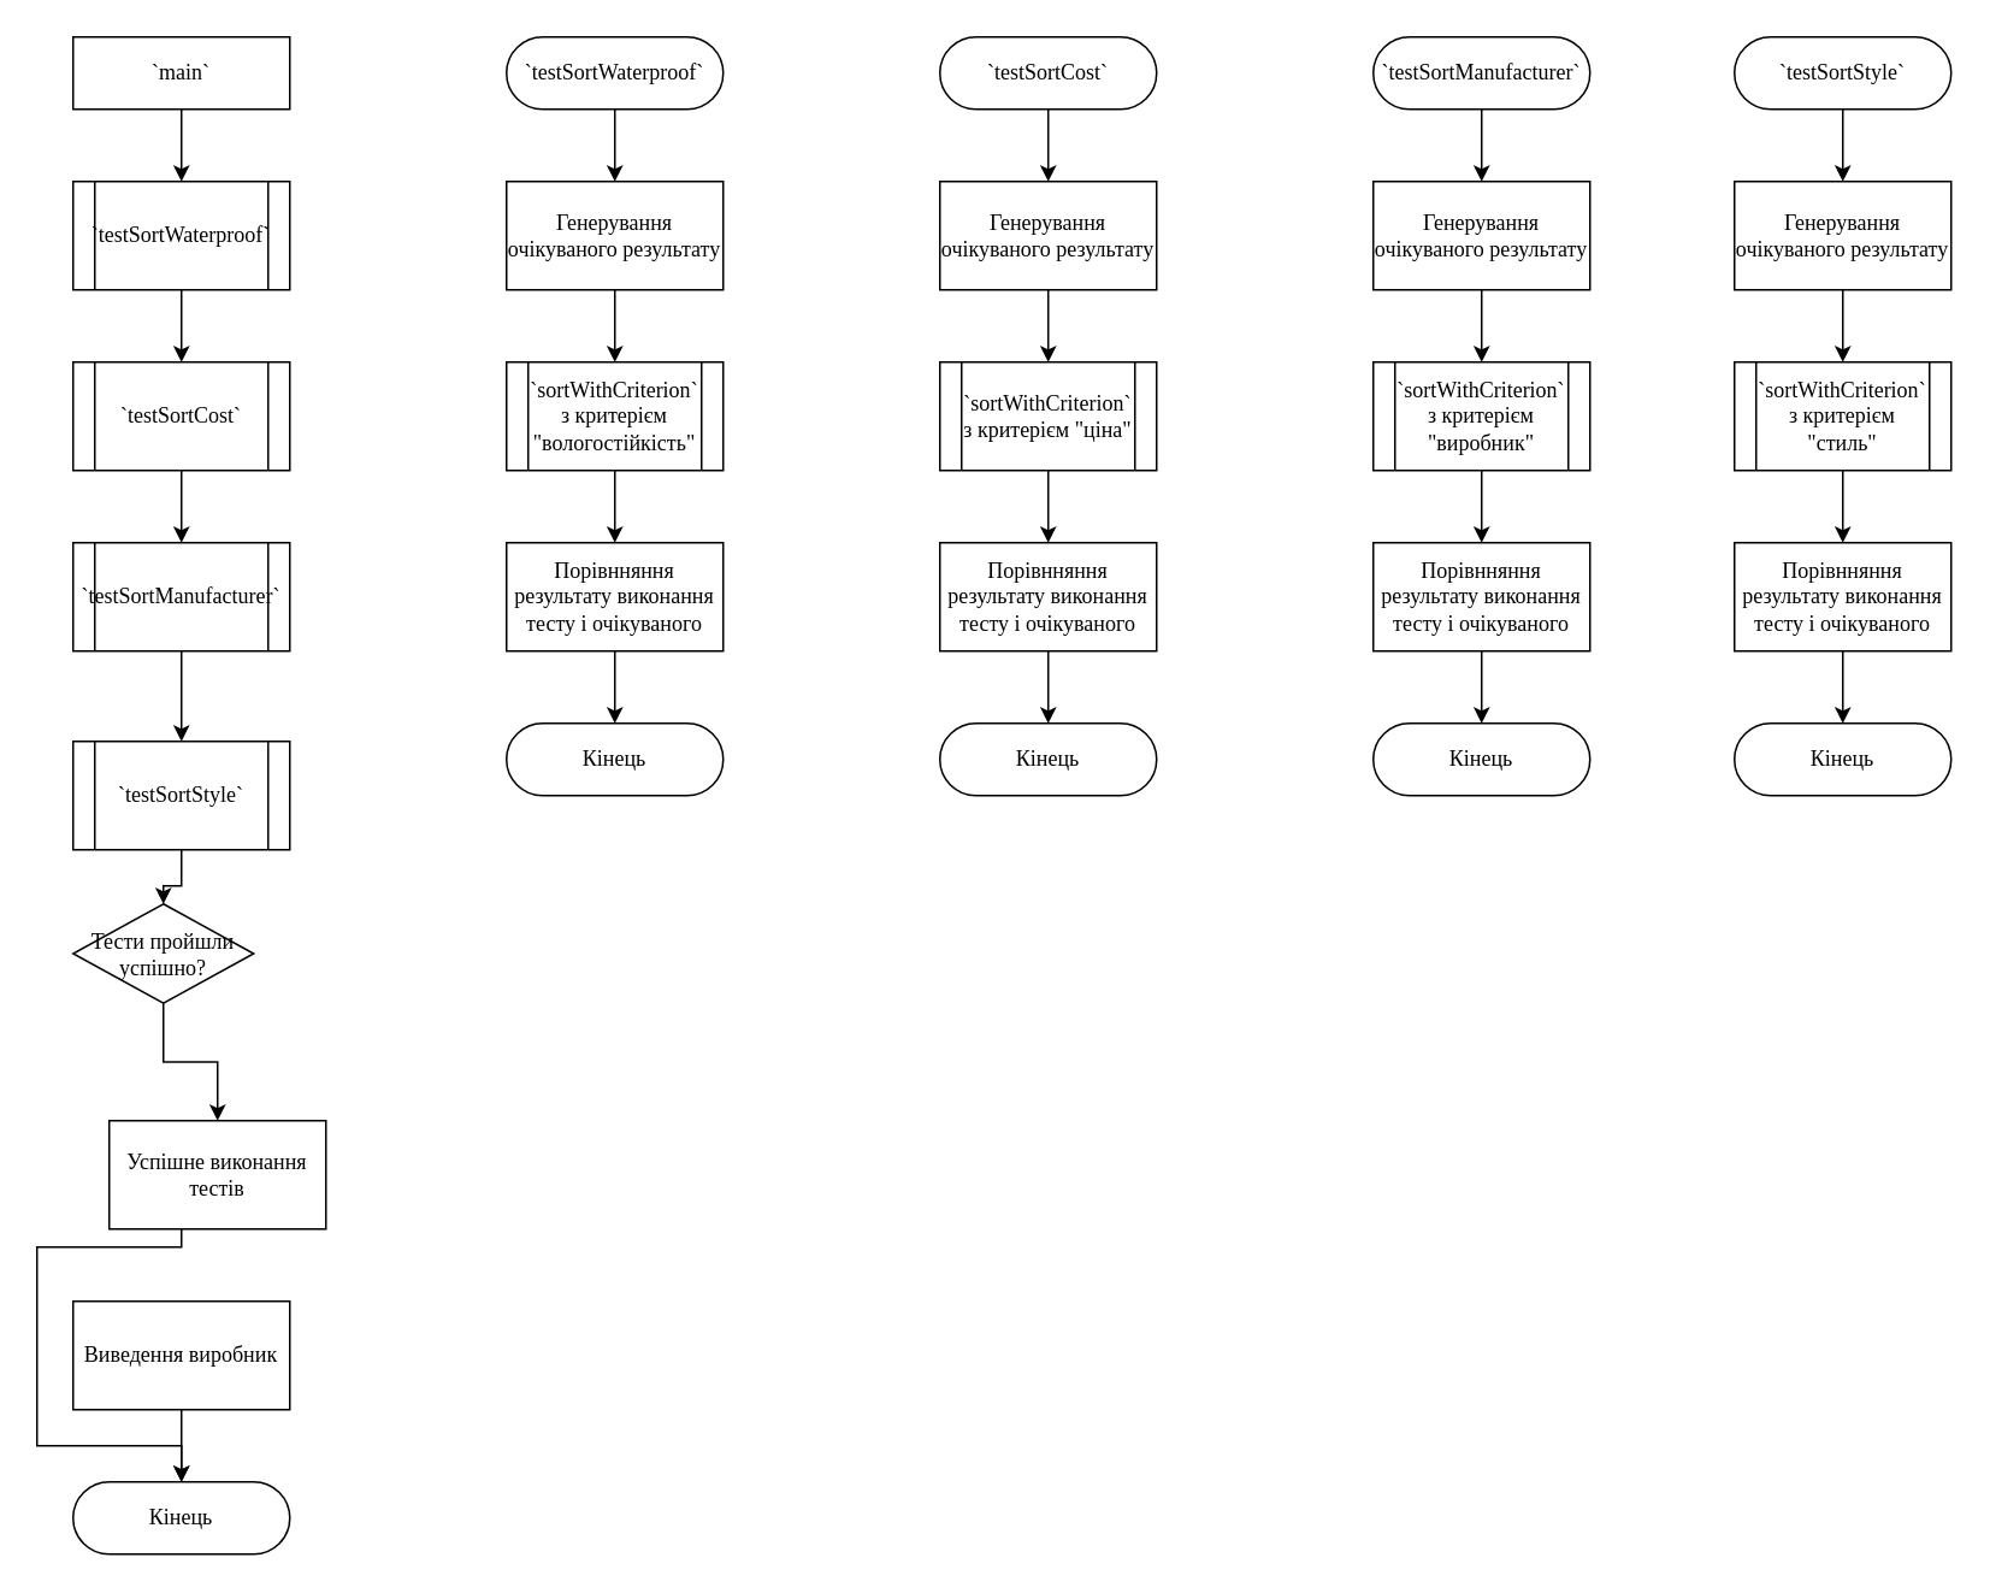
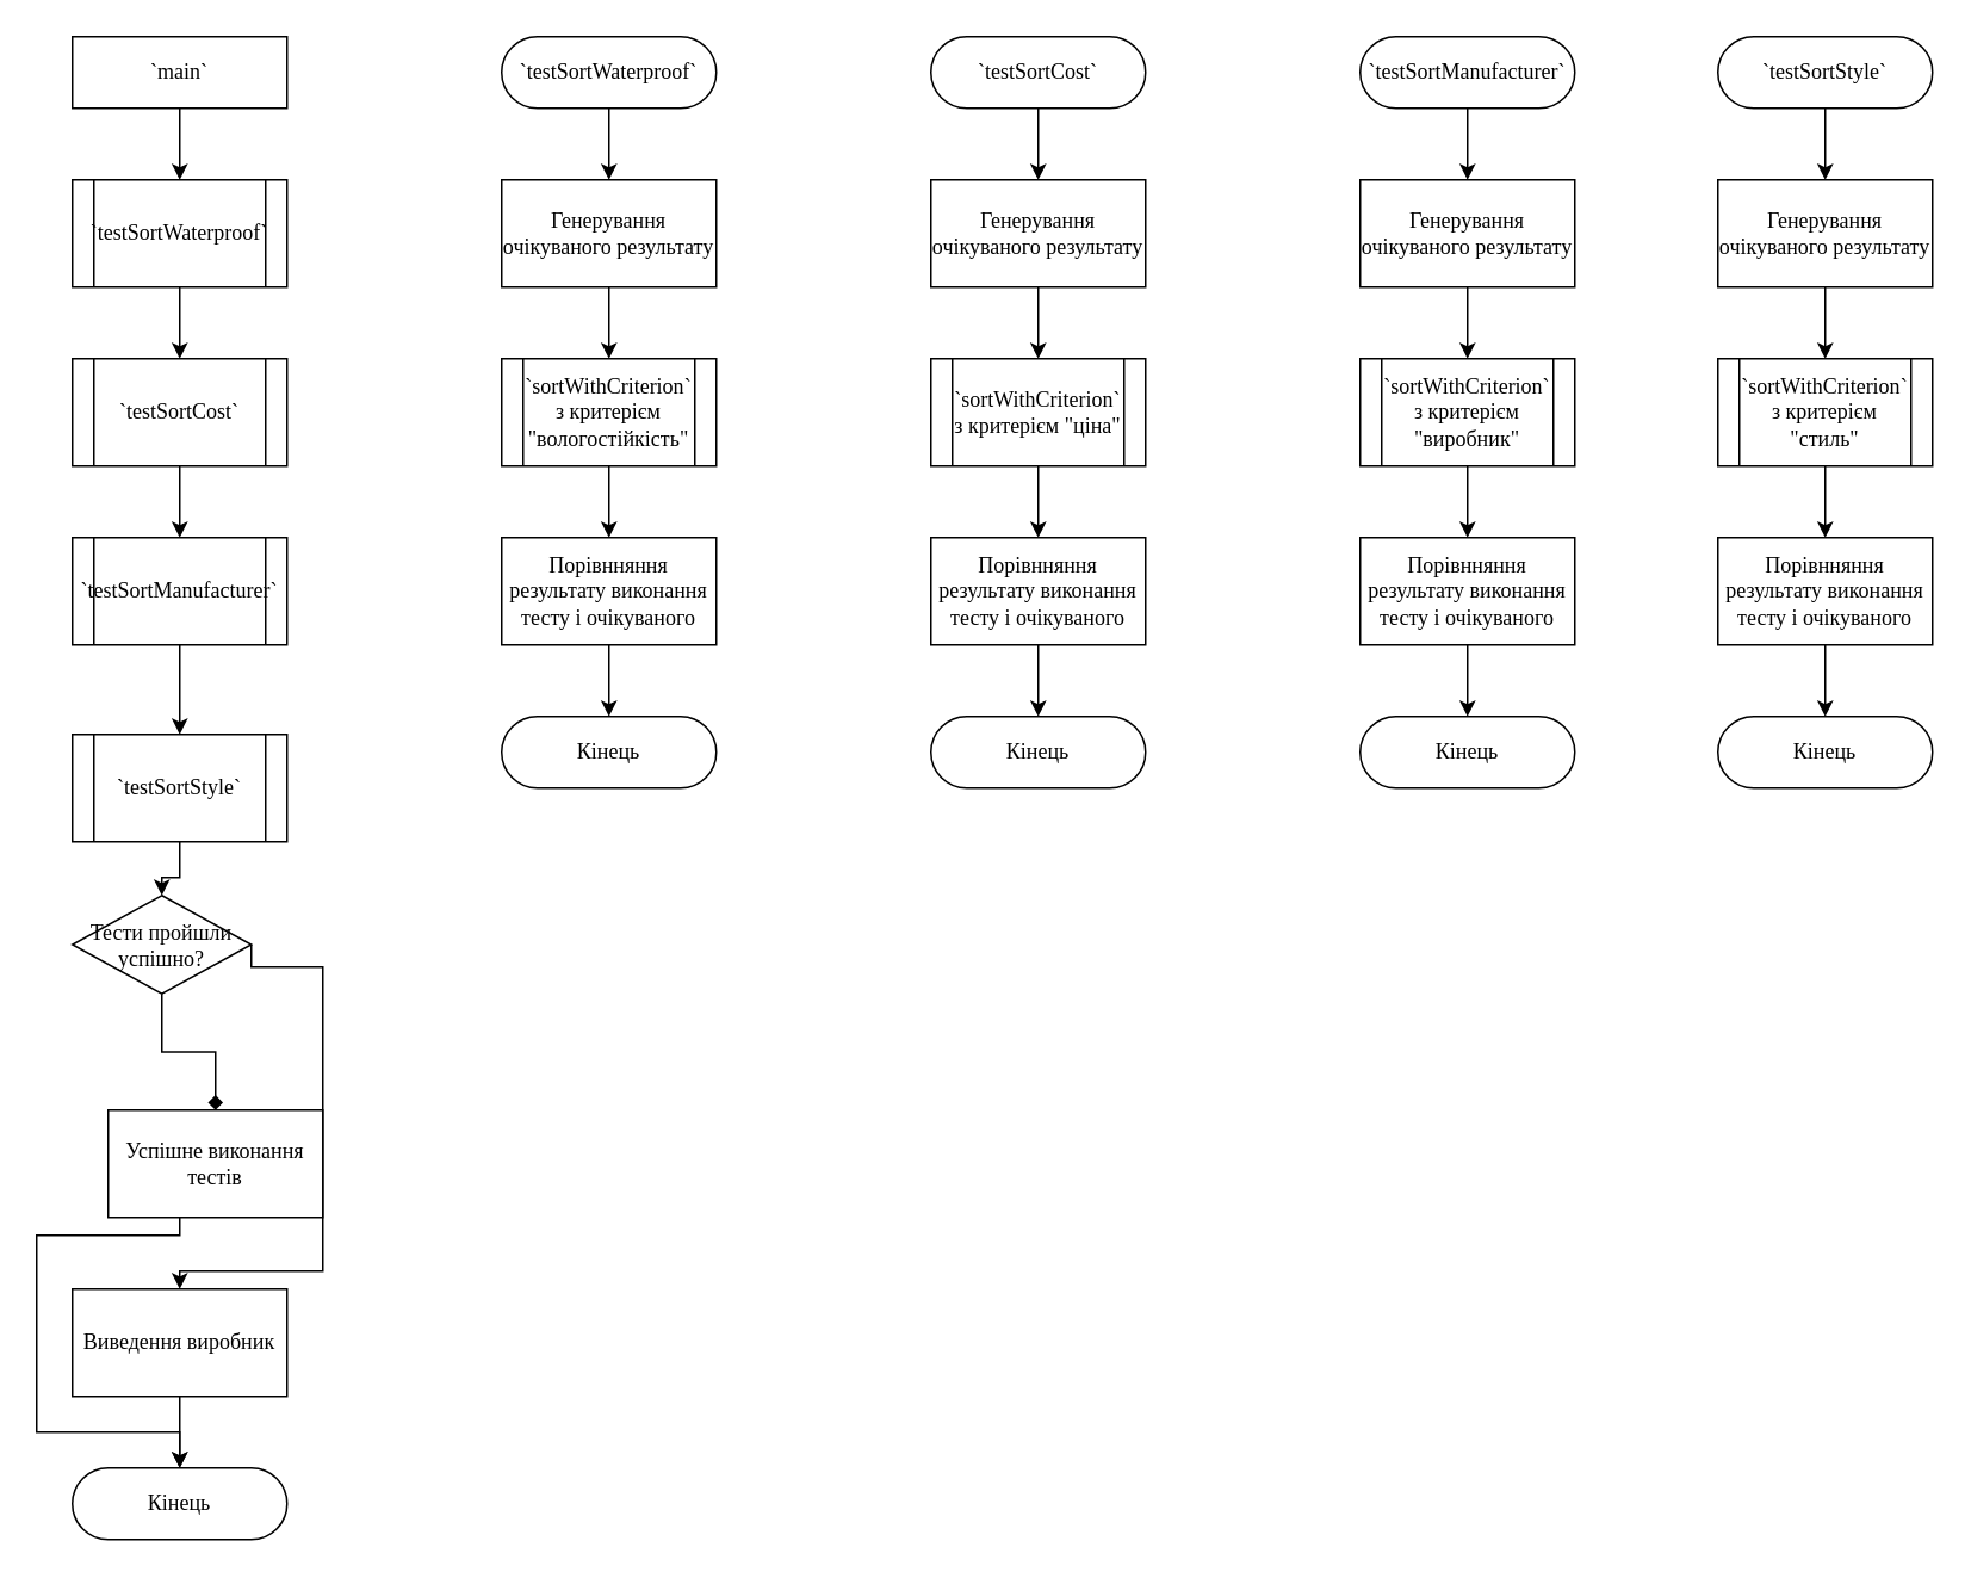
  <mxCell id="0" />
  <mxCell id="1" parent="0" />
  <mxCell id="2" value="" style="edgeStyle=orthogonalEdgeStyle;rounded=0;orthogonalLoop=1;jettySize=auto;html=1;fontFamily=Times New Roman;fontSize=12;labelBackgroundColor=none;" edge="1" parent="1" source="3" target="5"><mxGeometry relative="1" as="geometry" /></mxCell>
  <mxCell id="3" value="`main`" style="whiteSpace=wrap;html=1;arcSize=50;fontFamily=Times New Roman;fontSize=12;labelBackgroundColor=none;rounded=0;" vertex="1" parent="1"><mxGeometry x="40" y="20" width="120" height="40" as="geometry" /></mxCell>
  <mxCell id="4" value="" style="edgeStyle=orthogonalEdgeStyle;rounded=0;orthogonalLoop=1;jettySize=auto;html=1;fontFamily=Times New Roman;fontSize=12;labelBackgroundColor=none;" edge="1" parent="1" source="5" target="7"><mxGeometry relative="1" as="geometry" /></mxCell>
  <mxCell id="5" value="`&lt;span style=&quot;font-size: 12px;&quot;&gt;testSortWaterproof&lt;/span&gt;&lt;span style=&quot;font-size: 12px;&quot;&gt;`&lt;/span&gt;" style="shape=process;whiteSpace=wrap;html=1;backgroundOutline=1;fontFamily=Times New Roman;fontSize=12;labelBackgroundColor=none;" vertex="1" parent="1"><mxGeometry x="40" y="100" width="120" height="60" as="geometry" /></mxCell>
  <mxCell id="6" value="" style="edgeStyle=orthogonalEdgeStyle;rounded=0;orthogonalLoop=1;jettySize=auto;html=1;fontFamily=Times New Roman;fontSize=12;labelBackgroundColor=none;" edge="1" parent="1" source="7" target="9"><mxGeometry relative="1" as="geometry" /></mxCell>
  <mxCell id="7" value="`&lt;span style=&quot;font-size: 12px;&quot;&gt;testSortCost&lt;/span&gt;&lt;span style=&quot;font-size: 12px;&quot;&gt;`&lt;/span&gt;" style="shape=process;whiteSpace=wrap;html=1;backgroundOutline=1;fontFamily=Times New Roman;fontSize=12;labelBackgroundColor=none;" vertex="1" parent="1"><mxGeometry x="40" y="200" width="120" height="60" as="geometry" /></mxCell>
  <mxCell id="8" value="" style="edgeStyle=orthogonalEdgeStyle;rounded=0;orthogonalLoop=1;jettySize=auto;html=1;fontFamily=Times New Roman;fontSize=12;labelBackgroundColor=none;" edge="1" parent="1" source="9" target="11"><mxGeometry relative="1" as="geometry" /></mxCell>
  <mxCell id="9" value="`&lt;span style=&quot;font-size: 12px;&quot;&gt;testSortManufacturer&lt;/span&gt;&lt;span style=&quot;font-size: 12px;&quot;&gt;`&lt;/span&gt;" style="shape=process;whiteSpace=wrap;html=1;backgroundOutline=1;fontFamily=Times New Roman;fontSize=12;labelBackgroundColor=none;" vertex="1" parent="1"><mxGeometry x="40" y="300" width="120" height="60" as="geometry" /></mxCell>
  <mxCell id="10" value="" style="edgeStyle=orthogonalEdgeStyle;rounded=0;orthogonalLoop=1;jettySize=auto;html=1;fontFamily=Times New Roman;fontSize=12;labelBackgroundColor=none;" edge="1" parent="1" source="11" target="14"><mxGeometry relative="1" as="geometry" /></mxCell>
  <mxCell id="11" value="`&lt;span style=&quot;font-size: 12px;&quot;&gt;testSortStyle&lt;/span&gt;&lt;span style=&quot;font-size: 12px;&quot;&gt;`&lt;/span&gt;" style="shape=process;whiteSpace=wrap;html=1;backgroundOutline=1;fontFamily=Times New Roman;fontSize=12;labelBackgroundColor=none;" vertex="1" parent="1"><mxGeometry x="40" y="410" width="120" height="60" as="geometry" /></mxCell>
- <mxCell id="12" value="" style="edgeStyle=orthogonalEdgeStyle;rounded=0;orthogonalLoop=1;jettySize=auto;html=1;fontFamily=Times New Roman;fontSize=12;labelBackgroundColor=none;" edge="1" parent="1" source="14" target="16"><mxGeometry relative="1" as="geometry" /></mxCell>
+ <mxCell id="12" value="" style="edgeStyle=orthogonalEdgeStyle;rounded=0;orthogonalLoop=1;jettySize=auto;html=1;fontFamily=Times New Roman;fontSize=12;labelBackgroundColor=none;endArrow=diamond;" edge="1" parent="1" source="14" target="16"><mxGeometry relative="1" as="geometry" /></mxCell>
+ <mxCell id="13" style="edgeStyle=orthogonalEdgeStyle;rounded=0;orthogonalLoop=1;jettySize=auto;html=1;exitX=1;exitY=0.5;exitDx=0;exitDy=0;entryX=0.5;entryY=0;entryDx=0;entryDy=0;fontFamily=Times New Roman;fontSize=12;labelBackgroundColor=none;" edge="1" parent="1" source="14" target="18"><mxGeometry relative="1" as="geometry"><Array as="points"><mxPoint x="180" y="540" /><mxPoint x="180" y="710" /><mxPoint x="100" y="710" /></Array></mxGeometry></mxCell>
  <mxCell id="14" value="Тести пройшли успішно?" style="rhombus;whiteSpace=wrap;html=1;fontFamily=Times New Roman;fontSize=12;labelBackgroundColor=none;" vertex="1" parent="1"><mxGeometry x="40" y="500" width="100" height="55" as="geometry" /></mxCell>
  <mxCell id="15" style="edgeStyle=orthogonalEdgeStyle;rounded=0;orthogonalLoop=1;jettySize=auto;html=1;exitX=0;exitY=0.5;exitDx=0;exitDy=0;labelBackgroundColor=none;fontFamily=Times New Roman;fontSize=12;" edge="1" parent="1" source="16" target="19"><mxGeometry relative="1" as="geometry"><Array as="points"><mxPoint x="100" y="650" /><mxPoint x="100" y="690" /><mxPoint x="20" y="690" /><mxPoint x="20" y="800" /><mxPoint x="100" y="800" /></Array></mxGeometry></mxCell>
  <mxCell id="16" value="Успішне виконання тестів" style="rounded=0;whiteSpace=wrap;html=1;fontFamily=Times New Roman;fontSize=12;labelBackgroundColor=none;" vertex="1" parent="1"><mxGeometry x="60" y="620" width="120" height="60" as="geometry" /></mxCell>
  <mxCell id="17" value="" style="edgeStyle=orthogonalEdgeStyle;rounded=0;orthogonalLoop=1;jettySize=auto;html=1;fontFamily=Times New Roman;fontSize=12;labelBackgroundColor=none;" edge="1" parent="1" source="18" target="19"><mxGeometry relative="1" as="geometry" /></mxCell>
  <mxCell id="18" value="Виведення виробник" style="rounded=0;whiteSpace=wrap;html=1;fontFamily=Times New Roman;fontSize=12;labelBackgroundColor=none;" vertex="1" parent="1"><mxGeometry x="40" y="720" width="120" height="60" as="geometry" /></mxCell>
  <mxCell id="19" value="Кінець" style="rounded=1;whiteSpace=wrap;html=1;arcSize=50;fontFamily=Times New Roman;fontSize=12;labelBackgroundColor=none;" vertex="1" parent="1"><mxGeometry x="40" y="820" width="120" height="40" as="geometry" /></mxCell>
  <mxCell id="20" value="" style="edgeStyle=orthogonalEdgeStyle;rounded=0;orthogonalLoop=1;jettySize=auto;html=1;labelBackgroundColor=none;fontFamily=Times New Roman;fontSize=12;" edge="1" parent="1" source="21" target="31"><mxGeometry relative="1" as="geometry" /></mxCell>
  <mxCell id="21" value="&lt;span style=&quot;font-size: 12px;&quot;&gt;`&lt;/span&gt;&lt;span style=&quot;font-size: 12px;&quot;&gt;testSortWaterproof&lt;/span&gt;&lt;span style=&quot;font-size: 12px;&quot;&gt;`&lt;/span&gt;" style="rounded=1;whiteSpace=wrap;html=1;labelBackgroundColor=none;fontFamily=Times New Roman;fontSize=12;arcSize=50;" vertex="1" parent="1"><mxGeometry x="280" y="20" width="120" height="40" as="geometry" /></mxCell>
  <mxCell id="22" value="" style="edgeStyle=orthogonalEdgeStyle;rounded=0;orthogonalLoop=1;jettySize=auto;html=1;labelBackgroundColor=none;fontFamily=Times New Roman;fontSize=12;" edge="1" parent="1" source="23" target="33"><mxGeometry relative="1" as="geometry" /></mxCell>
  <mxCell id="23" value="&lt;span style=&quot;font-size: 12px;&quot;&gt;`&lt;/span&gt;&lt;span style=&quot;font-size: 12px;&quot;&gt;testSortCost&lt;/span&gt;&lt;span style=&quot;font-size: 12px;&quot;&gt;`&lt;/span&gt;" style="rounded=1;whiteSpace=wrap;html=1;labelBackgroundColor=none;fontFamily=Times New Roman;fontSize=12;arcSize=50;" vertex="1" parent="1"><mxGeometry x="520" y="20" width="120" height="40" as="geometry" /></mxCell>
  <mxCell id="24" value="" style="edgeStyle=orthogonalEdgeStyle;rounded=0;orthogonalLoop=1;jettySize=auto;html=1;labelBackgroundColor=none;fontFamily=Times New Roman;fontSize=12;" edge="1" parent="1" source="25" target="35"><mxGeometry relative="1" as="geometry" /></mxCell>
  <mxCell id="25" value="&lt;span style=&quot;font-size: 12px;&quot;&gt;`&lt;/span&gt;&lt;span style=&quot;font-size: 12px;&quot;&gt;testSortManufacturer&lt;/span&gt;&lt;span style=&quot;font-size: 12px;&quot;&gt;`&lt;/span&gt;" style="rounded=1;whiteSpace=wrap;html=1;labelBackgroundColor=none;fontFamily=Times New Roman;fontSize=12;arcSize=50;" vertex="1" parent="1"><mxGeometry x="760" y="20" width="120" height="40" as="geometry" /></mxCell>
  <mxCell id="26" value="" style="edgeStyle=orthogonalEdgeStyle;rounded=0;orthogonalLoop=1;jettySize=auto;html=1;labelBackgroundColor=none;fontFamily=Times New Roman;fontSize=12;" edge="1" parent="1" source="27" target="29"><mxGeometry relative="1" as="geometry" /></mxCell>
  <mxCell id="27" value="&lt;span style=&quot;font-size: 12px;&quot;&gt;`&lt;/span&gt;&lt;span style=&quot;font-size: 12px;&quot;&gt;testSortStyle&lt;/span&gt;&lt;span style=&quot;font-size: 12px;&quot;&gt;`&lt;/span&gt;" style="rounded=1;whiteSpace=wrap;html=1;labelBackgroundColor=none;fontFamily=Times New Roman;fontSize=12;arcSize=50;" vertex="1" parent="1"><mxGeometry x="960" y="20" width="120" height="40" as="geometry" /></mxCell>
  <mxCell id="28" value="" style="edgeStyle=orthogonalEdgeStyle;rounded=0;orthogonalLoop=1;jettySize=auto;html=1;labelBackgroundColor=none;fontFamily=Times New Roman;fontSize=12;" edge="1" parent="1" source="29" target="37"><mxGeometry relative="1" as="geometry" /></mxCell>
  <mxCell id="29" value="&lt;span style=&quot;font-size: 12px;&quot;&gt;Генерування очікуваного результату&lt;/span&gt;" style="rounded=0;whiteSpace=wrap;html=1;labelBackgroundColor=none;fontFamily=Times New Roman;fontSize=12;" vertex="1" parent="1"><mxGeometry x="960" y="100" width="120" height="60" as="geometry" /></mxCell>
  <mxCell id="30" value="" style="edgeStyle=orthogonalEdgeStyle;rounded=0;orthogonalLoop=1;jettySize=auto;html=1;labelBackgroundColor=none;fontFamily=Times New Roman;fontSize=12;" edge="1" parent="1" source="31" target="43"><mxGeometry relative="1" as="geometry" /></mxCell>
  <mxCell id="31" value="&lt;span style=&quot;font-size: 12px;&quot;&gt;Генерування очікуваного результату&lt;/span&gt;" style="rounded=0;whiteSpace=wrap;html=1;labelBackgroundColor=none;fontFamily=Times New Roman;fontSize=12;" vertex="1" parent="1"><mxGeometry x="280" y="100" width="120" height="60" as="geometry" /></mxCell>
  <mxCell id="32" value="" style="edgeStyle=orthogonalEdgeStyle;rounded=0;orthogonalLoop=1;jettySize=auto;html=1;labelBackgroundColor=none;fontFamily=Times New Roman;fontSize=12;" edge="1" parent="1" source="33" target="41"><mxGeometry relative="1" as="geometry" /></mxCell>
  <mxCell id="33" value="Генерування очікуваного результату" style="rounded=0;whiteSpace=wrap;html=1;labelBackgroundColor=none;fontFamily=Times New Roman;fontSize=12;" vertex="1" parent="1"><mxGeometry x="520" y="100" width="120" height="60" as="geometry" /></mxCell>
  <mxCell id="34" value="" style="edgeStyle=orthogonalEdgeStyle;rounded=0;orthogonalLoop=1;jettySize=auto;html=1;labelBackgroundColor=none;fontFamily=Times New Roman;fontSize=12;" edge="1" parent="1" source="35" target="39"><mxGeometry relative="1" as="geometry" /></mxCell>
  <mxCell id="35" value="&lt;span style=&quot;font-size: 12px;&quot;&gt;Генерування очікуваного результату&lt;/span&gt;" style="rounded=0;whiteSpace=wrap;html=1;labelBackgroundColor=none;fontFamily=Times New Roman;fontSize=12;" vertex="1" parent="1"><mxGeometry x="760" y="100" width="120" height="60" as="geometry" /></mxCell>
  <mxCell id="36" value="" style="edgeStyle=orthogonalEdgeStyle;rounded=0;orthogonalLoop=1;jettySize=auto;html=1;labelBackgroundColor=none;fontFamily=Times New Roman;fontSize=12;" edge="1" parent="1" source="37" target="55"><mxGeometry relative="1" as="geometry" /></mxCell>
  <mxCell id="37" value="`&lt;span style=&quot;font-size: 12px&quot;&gt;sortWithCriterion&lt;/span&gt;&lt;span style=&quot;font-size: 12px&quot;&gt;`&lt;br&gt;&lt;/span&gt;з критерієм &quot;стиль&quot;&lt;span style=&quot;font-size: 12px&quot;&gt;&lt;br&gt;&lt;/span&gt;" style="shape=process;whiteSpace=wrap;html=1;backgroundOutline=1;labelBackgroundColor=none;fontFamily=Times New Roman;fontSize=12;" vertex="1" parent="1"><mxGeometry x="960" y="200" width="120" height="60" as="geometry" /></mxCell>
  <mxCell id="38" value="" style="edgeStyle=orthogonalEdgeStyle;rounded=0;orthogonalLoop=1;jettySize=auto;html=1;labelBackgroundColor=none;fontFamily=Times New Roman;fontSize=12;" edge="1" parent="1" source="39" target="52"><mxGeometry relative="1" as="geometry" /></mxCell>
  <mxCell id="39" value="`&lt;span style=&quot;font-size: 12px&quot;&gt;sortWithCriterion`&lt;br&gt;&lt;/span&gt;з критерієм &quot;виробник&quot;&lt;span style=&quot;font-size: 12px&quot;&gt;&lt;br&gt;&lt;/span&gt;" style="shape=process;whiteSpace=wrap;html=1;backgroundOutline=1;labelBackgroundColor=none;fontFamily=Times New Roman;fontSize=12;" vertex="1" parent="1"><mxGeometry x="760" y="200" width="120" height="60" as="geometry" /></mxCell>
  <mxCell id="40" value="" style="edgeStyle=orthogonalEdgeStyle;rounded=0;orthogonalLoop=1;jettySize=auto;html=1;labelBackgroundColor=none;fontFamily=Times New Roman;fontSize=12;" edge="1" parent="1" source="41" target="49"><mxGeometry relative="1" as="geometry" /></mxCell>
  <mxCell id="41" value="`&lt;span style=&quot;font-size: 12px&quot;&gt;sortWithCriterion&lt;/span&gt;&lt;span style=&quot;font-size: 12px&quot;&gt;`&lt;br&gt;&lt;/span&gt;з критерієм &quot;ціна&quot;&lt;span style=&quot;font-size: 12px&quot;&gt;&lt;br&gt;&lt;/span&gt;" style="shape=process;whiteSpace=wrap;html=1;backgroundOutline=1;labelBackgroundColor=none;fontFamily=Times New Roman;fontSize=12;" vertex="1" parent="1"><mxGeometry x="520" y="200" width="120" height="60" as="geometry" /></mxCell>
  <mxCell id="42" value="" style="edgeStyle=orthogonalEdgeStyle;rounded=0;orthogonalLoop=1;jettySize=auto;html=1;labelBackgroundColor=none;fontFamily=Times New Roman;fontSize=12;" edge="1" parent="1" source="43" target="46"><mxGeometry relative="1" as="geometry" /></mxCell>
  <mxCell id="43" value="`&lt;span style=&quot;font-size: 12px&quot;&gt;sortWithCriterion&lt;/span&gt;&lt;span style=&quot;font-size: 12px&quot;&gt;`&lt;br&gt;з критерієм &quot;вологостійкість&quot;&lt;br&gt;&lt;/span&gt;" style="shape=process;whiteSpace=wrap;html=1;backgroundOutline=1;labelBackgroundColor=none;fontFamily=Times New Roman;fontSize=12;" vertex="1" parent="1"><mxGeometry x="280" y="200" width="120" height="60" as="geometry" /></mxCell>
  <mxCell id="44" value="Кінець" style="rounded=1;whiteSpace=wrap;html=1;labelBackgroundColor=none;fontFamily=Times New Roman;fontSize=12;arcSize=50;" vertex="1" parent="1"><mxGeometry x="280" y="400" width="120" height="40" as="geometry" /></mxCell>
  <mxCell id="45" value="" style="edgeStyle=orthogonalEdgeStyle;rounded=0;orthogonalLoop=1;jettySize=auto;html=1;labelBackgroundColor=none;fontFamily=Times New Roman;fontSize=12;" edge="1" parent="1" source="46" target="44"><mxGeometry relative="1" as="geometry" /></mxCell>
  <mxCell id="46" value="Порівнняння результату виконання тесту і очікуваного" style="rounded=0;whiteSpace=wrap;html=1;labelBackgroundColor=none;fontFamily=Times New Roman;fontSize=12;" vertex="1" parent="1"><mxGeometry x="280" y="300" width="120" height="60" as="geometry" /></mxCell>
  <mxCell id="47" value="&lt;span style=&quot;font-size: 12px;&quot;&gt;Кінець&lt;/span&gt;" style="rounded=1;whiteSpace=wrap;html=1;labelBackgroundColor=none;fontFamily=Times New Roman;fontSize=12;arcSize=50;" vertex="1" parent="1"><mxGeometry x="520" y="400" width="120" height="40" as="geometry" /></mxCell>
  <mxCell id="48" value="" style="edgeStyle=orthogonalEdgeStyle;rounded=0;orthogonalLoop=1;jettySize=auto;html=1;labelBackgroundColor=none;fontFamily=Times New Roman;fontSize=12;" edge="1" parent="1" source="49" target="47"><mxGeometry relative="1" as="geometry" /></mxCell>
  <mxCell id="49" value="&lt;span style=&quot;font-size: 12px;&quot;&gt;Порівнняння результату виконання тесту і очікуваного&lt;/span&gt;" style="rounded=0;whiteSpace=wrap;html=1;labelBackgroundColor=none;fontFamily=Times New Roman;fontSize=12;" vertex="1" parent="1"><mxGeometry x="520" y="300" width="120" height="60" as="geometry" /></mxCell>
  <mxCell id="50" value="&lt;span style=&quot;font-size: 12px;&quot;&gt;Кінець&lt;/span&gt;" style="rounded=1;whiteSpace=wrap;html=1;labelBackgroundColor=none;fontFamily=Times New Roman;fontSize=12;arcSize=50;" vertex="1" parent="1"><mxGeometry x="760" y="400" width="120" height="40" as="geometry" /></mxCell>
  <mxCell id="51" value="" style="edgeStyle=orthogonalEdgeStyle;rounded=0;orthogonalLoop=1;jettySize=auto;html=1;labelBackgroundColor=none;fontFamily=Times New Roman;fontSize=12;" edge="1" parent="1" source="52" target="50"><mxGeometry relative="1" as="geometry" /></mxCell>
  <mxCell id="52" value="&lt;span style=&quot;font-size: 12px;&quot;&gt;Порівнняння результату виконання тесту і очікуваного&lt;/span&gt;" style="rounded=0;whiteSpace=wrap;html=1;labelBackgroundColor=none;fontFamily=Times New Roman;fontSize=12;" vertex="1" parent="1"><mxGeometry x="760" y="300" width="120" height="60" as="geometry" /></mxCell>
  <mxCell id="53" value="&#10;&#10;&lt;span style=&quot;font-size: 12px; font-style: normal; font-weight: 400; letter-spacing: normal; text-align: center; text-indent: 0px; text-transform: none; word-spacing: 0px; display: inline; float: none;&quot;&gt;Кінець&lt;/span&gt;&#10;&#10;" style="rounded=1;whiteSpace=wrap;html=1;labelBackgroundColor=none;fontFamily=Times New Roman;fontSize=12;arcSize=50;" vertex="1" parent="1"><mxGeometry x="960" y="400" width="120" height="40" as="geometry" /></mxCell>
  <mxCell id="54" value="" style="edgeStyle=orthogonalEdgeStyle;rounded=0;orthogonalLoop=1;jettySize=auto;html=1;labelBackgroundColor=none;fontFamily=Times New Roman;fontSize=12;" edge="1" parent="1" source="55" target="53"><mxGeometry relative="1" as="geometry" /></mxCell>
  <mxCell id="55" value="&lt;span style=&quot;font-size: 12px;&quot;&gt;Порівнняння результату виконання тесту і очікуваного&lt;/span&gt;" style="rounded=0;whiteSpace=wrap;html=1;labelBackgroundColor=none;fontFamily=Times New Roman;fontSize=12;" vertex="1" parent="1"><mxGeometry x="960" y="300" width="120" height="60" as="geometry" /></mxCell>
